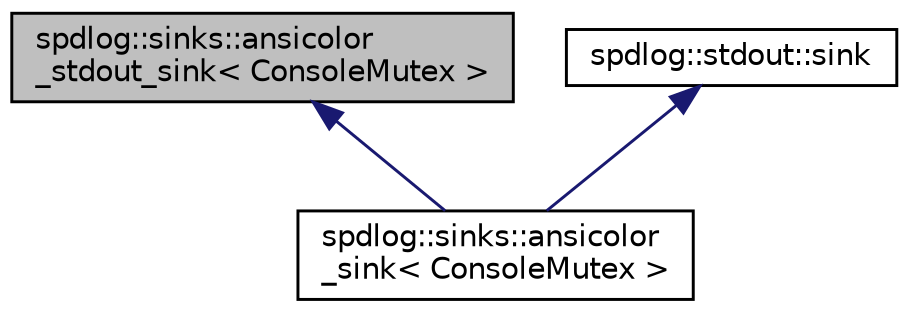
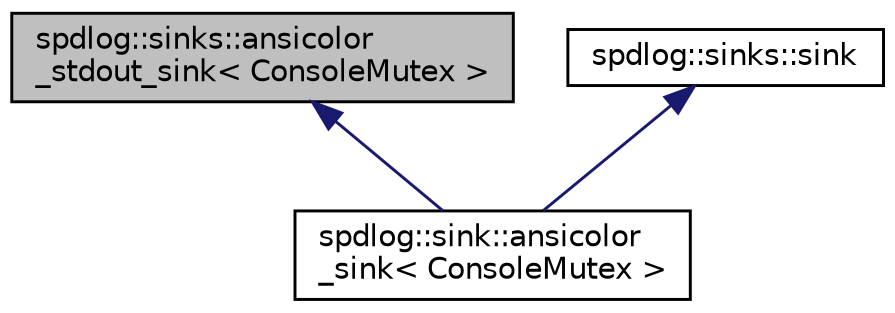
  digraph {
    node [color=black fillcolor=white fontname=Helvetica fontsize=10 shape=record style=filled]
    edge [color=midnightblue dir=back fontname=Helvetica fontsize=10 labelfontname=Helvetica labelfontsize=10 style=solid]
    n1 [fillcolor=grey75 fontcolor=black height=0.2 label="spdlog::sinks::ansicolor\l_stdout_sink\< ConsoleMutex \>" width=0.4]
-   n2 [height=0.2 label="spdlog::sinks::ansicolor\l_sink\< ConsoleMutex \>" width=0.4]
-   n3 [height=0.2 label="spdlog::stdout::sink" width=0.4]
+   n2 [height=0.2 label="spdlog::sink::ansicolor\l_sink\< ConsoleMutex \>" width=0.4]
+   n3 [height=0.2 label="spdlog::sinks::sink" width=0.4]
    n1 -> n2
    n3 -> n2
  }
